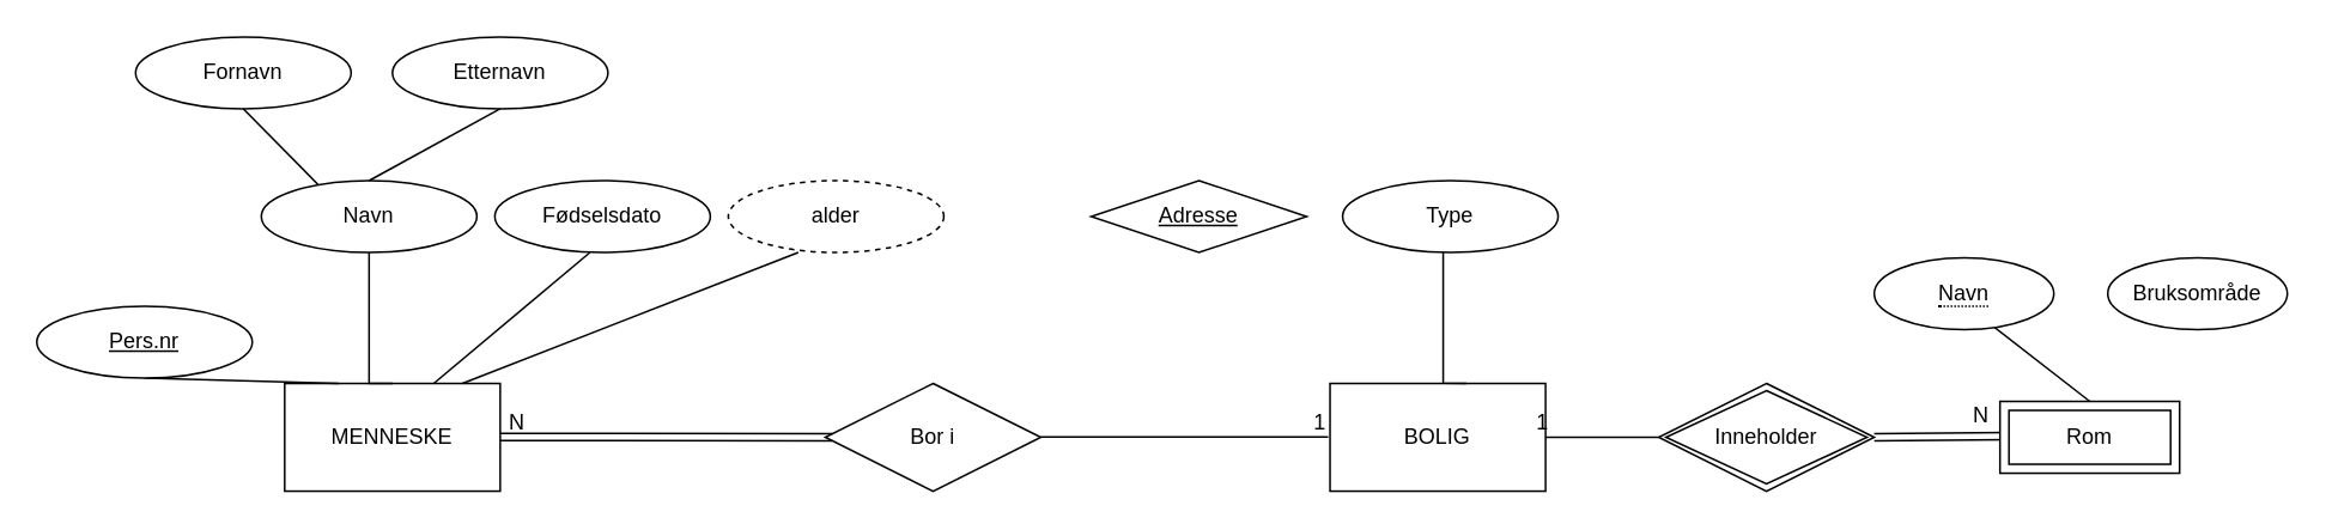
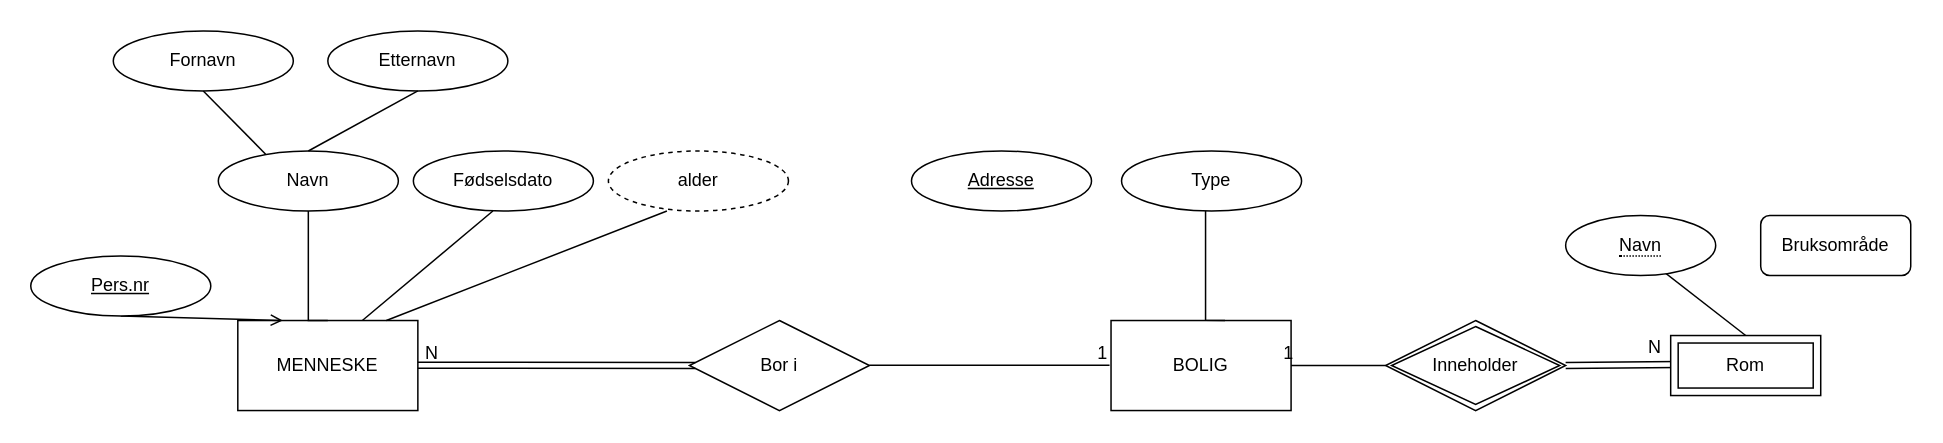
  <mxCell id="0" />
  <mxCell id="1" parent="0" />
  <mxCell id="2" value="MENNESKE" style="rounded=0;whiteSpace=wrap;html=1;" parent="1" vertex="1"><mxGeometry x="158" y="213" width="120" height="60" as="geometry" /></mxCell>
- <mxCell id="3" style="rounded=0;orthogonalLoop=1;jettySize=auto;html=1;exitX=0.5;exitY=1;exitDx=0;exitDy=0;entryX=0.25;entryY=0;entryDx=0;entryDy=0;strokeColor=default;endArrow=none;endFill=0;" edge="1" parent="1" source="4" target="2"><mxGeometry relative="1" as="geometry" /></mxCell>
+ <mxCell id="3" style="rounded=0;orthogonalLoop=1;jettySize=auto;html=1;exitX=0.5;exitY=1;exitDx=0;exitDy=0;entryX=0.25;entryY=0;entryDx=0;entryDy=0;strokeColor=default;endArrow=open;endFill=0;" edge="1" parent="1" source="4" target="2"><mxGeometry relative="1" as="geometry" /></mxCell>
  <mxCell id="4" value="&lt;u&gt;Pers.nr&lt;/u&gt;" style="ellipse;whiteSpace=wrap;html=1;" vertex="1" parent="1"><mxGeometry x="20" y="170" width="120" height="40" as="geometry" /></mxCell>
  <mxCell id="5" style="edgeStyle=orthogonalEdgeStyle;rounded=0;orthogonalLoop=1;jettySize=auto;html=1;exitX=0.5;exitY=1;exitDx=0;exitDy=0;entryX=0.5;entryY=0;entryDx=0;entryDy=0;endArrow=none;endFill=0;" edge="1" parent="1" source="6" target="2"><mxGeometry relative="1" as="geometry"><Array as="points"><mxPoint x="205" y="213" /></Array></mxGeometry></mxCell>
  <mxCell id="6" value="Navn" style="ellipse;whiteSpace=wrap;html=1;" vertex="1" parent="1"><mxGeometry x="145" y="100" width="120" height="40" as="geometry" /></mxCell>
  <mxCell id="7" value="Fornavn" style="ellipse;whiteSpace=wrap;html=1;" vertex="1" parent="1"><mxGeometry x="75" y="20" width="120" height="40" as="geometry" /></mxCell>
  <mxCell id="8" value="Etternavn" style="ellipse;whiteSpace=wrap;html=1;" vertex="1" parent="1"><mxGeometry x="218" y="20" width="120" height="40" as="geometry" /></mxCell>
  <mxCell id="9" style="rounded=0;orthogonalLoop=1;jettySize=auto;html=1;exitX=0.5;exitY=1;exitDx=0;exitDy=0;entryX=0.75;entryY=0;entryDx=0;entryDy=0;endArrow=none;endFill=0;" edge="1" parent="1"><mxGeometry relative="1" as="geometry"><mxPoint x="328" y="140" as="sourcePoint" /><mxPoint x="241" y="213" as="targetPoint" /></mxGeometry></mxCell>
  <mxCell id="10" value="Fødselsdato" style="ellipse;whiteSpace=wrap;html=1;" vertex="1" parent="1"><mxGeometry x="275" y="100" width="120" height="40" as="geometry" /></mxCell>
  <mxCell id="11" style="rounded=0;orthogonalLoop=1;jettySize=auto;html=1;exitX=0.5;exitY=1;exitDx=0;exitDy=0;entryX=0.263;entryY=0.053;entryDx=0;entryDy=0;entryPerimeter=0;endArrow=none;endFill=0;" edge="1" parent="1" source="7" target="6"><mxGeometry relative="1" as="geometry" /></mxCell>
  <mxCell id="12" style="rounded=0;orthogonalLoop=1;jettySize=auto;html=1;exitX=0.5;exitY=1;exitDx=0;exitDy=0;entryX=0.5;entryY=0;entryDx=0;entryDy=0;endArrow=none;endFill=0;" edge="1" parent="1" source="8" target="6"><mxGeometry relative="1" as="geometry"><mxPoint x="280" y="61" as="sourcePoint" /><mxPoint x="218.28" y="100" as="targetPoint" /></mxGeometry></mxCell>
  <mxCell id="13" style="rounded=0;orthogonalLoop=1;jettySize=auto;html=1;exitX=0.5;exitY=1;exitDx=0;exitDy=0;entryX=1;entryY=0;entryDx=0;entryDy=0;endArrow=none;endFill=0;" edge="1" parent="1"><mxGeometry relative="1" as="geometry"><mxPoint x="444" y="140" as="sourcePoint" /><mxPoint x="257" y="213" as="targetPoint" /></mxGeometry></mxCell>
  <mxCell id="14" value="alder" style="ellipse;whiteSpace=wrap;html=1;dashed=1;" vertex="1" parent="1"><mxGeometry x="405" y="100" width="120" height="40" as="geometry" /></mxCell>
  <mxCell id="15" value="Bor i" style="shape=rhombus;perimeter=rhombusPerimeter;whiteSpace=wrap;html=1;align=center;" vertex="1" parent="1"><mxGeometry x="459" y="213" width="120" height="60" as="geometry" /></mxCell>
  <mxCell id="16" value="BOLIG" style="rounded=0;whiteSpace=wrap;html=1;" vertex="1" parent="1"><mxGeometry x="740" y="213" width="120" height="60" as="geometry" /></mxCell>
  <mxCell id="17" value="" style="shape=link;html=1;rounded=0;" edge="1" parent="1"><mxGeometry relative="1" as="geometry"><mxPoint x="278" y="242.8" as="sourcePoint" /><mxPoint x="463" y="243" as="targetPoint" /></mxGeometry></mxCell>
  <mxCell id="18" value="N" style="resizable=0;html=1;whiteSpace=wrap;align=right;verticalAlign=bottom;" connectable="0" vertex="1" parent="17"><mxGeometry x="1" relative="1" as="geometry"><mxPoint x="-170" as="offset" /></mxGeometry></mxCell>
  <mxCell id="19" value="" style="endArrow=none;html=1;rounded=0;" edge="1" parent="1"><mxGeometry relative="1" as="geometry"><mxPoint x="579" y="242.82" as="sourcePoint" /><mxPoint x="739" y="242.82" as="targetPoint" /></mxGeometry></mxCell>
  <mxCell id="20" value="1" style="resizable=0;html=1;whiteSpace=wrap;align=right;verticalAlign=bottom;" connectable="0" vertex="1" parent="19"><mxGeometry x="1" relative="1" as="geometry" /></mxCell>
- <mxCell id="21" value="&lt;u&gt;Adresse&lt;/u&gt;" style="rhombus;whiteSpace=wrap;html=1;" vertex="1" parent="1"><mxGeometry x="607" y="100" width="120" height="40" as="geometry" /></mxCell>
+ <mxCell id="21" value="&lt;u&gt;Adresse&lt;/u&gt;" style="ellipse;whiteSpace=wrap;html=1;" vertex="1" parent="1"><mxGeometry x="607" y="100" width="120" height="40" as="geometry" /></mxCell>
  <mxCell id="22" value="Type" style="ellipse;whiteSpace=wrap;html=1;" vertex="1" parent="1"><mxGeometry x="747" y="100" width="120" height="40" as="geometry" /></mxCell>
  <mxCell id="23" style="edgeStyle=orthogonalEdgeStyle;rounded=0;orthogonalLoop=1;jettySize=auto;html=1;exitX=0.5;exitY=1;exitDx=0;exitDy=0;entryX=0.5;entryY=0;entryDx=0;entryDy=0;endArrow=none;endFill=0;" edge="1" parent="1"><mxGeometry relative="1" as="geometry"><mxPoint x="803" y="139.93" as="sourcePoint" /><mxPoint x="816" y="212.93" as="targetPoint" /><Array as="points"><mxPoint x="803" y="212.93" /></Array></mxGeometry></mxCell>
  <mxCell id="24" value="" style="endArrow=none;html=1;rounded=0;exitX=1;exitY=0.5;exitDx=0;exitDy=0;" edge="1" parent="1" source="16"><mxGeometry relative="1" as="geometry"><mxPoint x="907" y="240" as="sourcePoint" /><mxPoint x="923" y="243" as="targetPoint" /></mxGeometry></mxCell>
  <mxCell id="25" value="1" style="resizable=0;html=1;whiteSpace=wrap;align=right;verticalAlign=bottom;" connectable="0" vertex="1" parent="24"><mxGeometry x="1" relative="1" as="geometry"><mxPoint x="-60" as="offset" /></mxGeometry></mxCell>
  <mxCell id="26" value="" style="shape=link;html=1;rounded=0;exitX=1;exitY=0.5;exitDx=0;exitDy=0;" edge="1" parent="1"><mxGeometry relative="1" as="geometry"><mxPoint x="1043" y="243" as="sourcePoint" /><mxPoint x="1118" y="242.33" as="targetPoint" /></mxGeometry></mxCell>
  <mxCell id="27" value="N" style="resizable=0;html=1;whiteSpace=wrap;align=right;verticalAlign=bottom;" connectable="0" vertex="1" parent="1"><mxGeometry x="533.001" y="183" as="geometry"><mxPoint x="575" y="56" as="offset" /></mxGeometry></mxCell>
  <mxCell id="28" style="rounded=0;orthogonalLoop=1;jettySize=auto;html=1;endArrow=none;endFill=0;entryX=0.5;entryY=0;entryDx=0;entryDy=0;exitX=0.5;exitY=1;exitDx=0;exitDy=0;" edge="1" parent="1" target="30"><mxGeometry relative="1" as="geometry"><mxPoint x="1073" y="153" as="sourcePoint" /><mxPoint x="1173" y="213" as="targetPoint" /></mxGeometry></mxCell>
  <mxCell id="29" value="&lt;span style=&quot;border-bottom: 1px dotted&quot;&gt;Navn&lt;/span&gt;" style="ellipse;whiteSpace=wrap;html=1;align=center;" vertex="1" parent="1"><mxGeometry x="1043" y="143" width="100" height="40" as="geometry" /></mxCell>
  <mxCell id="30" value="Rom" style="shape=ext;margin=3;double=1;whiteSpace=wrap;html=1;align=center;" vertex="1" parent="1"><mxGeometry x="1113" y="223" width="100" height="40" as="geometry" /></mxCell>
  <mxCell id="31" value="Inneholder" style="shape=rhombus;double=1;perimeter=rhombusPerimeter;whiteSpace=wrap;html=1;align=center;" vertex="1" parent="1"><mxGeometry x="923" y="213" width="120" height="60" as="geometry" /></mxCell>
- <mxCell id="32" value="Bruksområde" style="ellipse;whiteSpace=wrap;html=1;align=center;" vertex="1" parent="1"><mxGeometry x="1173" y="143" width="100" height="40" as="geometry" /></mxCell>
+ <mxCell id="32" value="Bruksområde" style="whiteSpace=wrap;html=1;align=center;rounded=1;" vertex="1" parent="1"><mxGeometry x="1173" y="143" width="100" height="40" as="geometry" /></mxCell>
